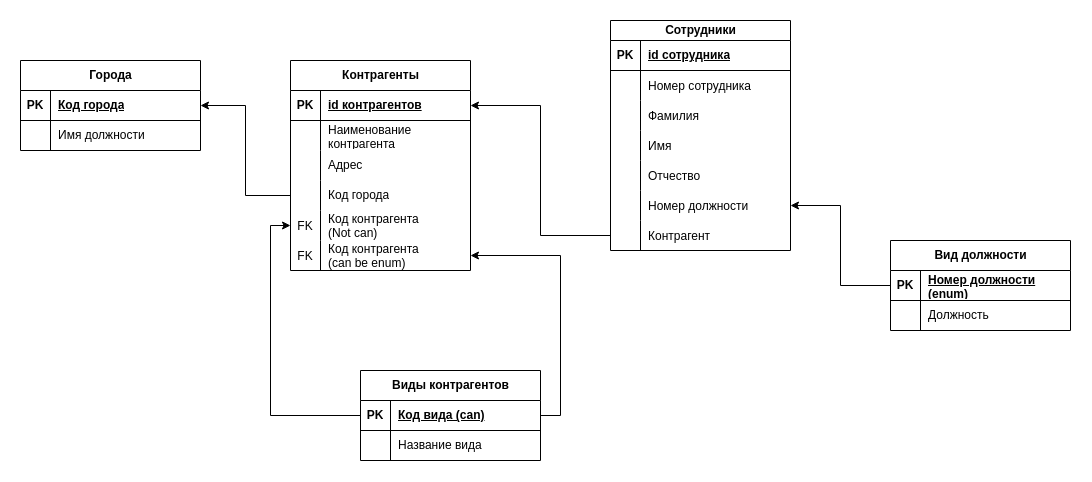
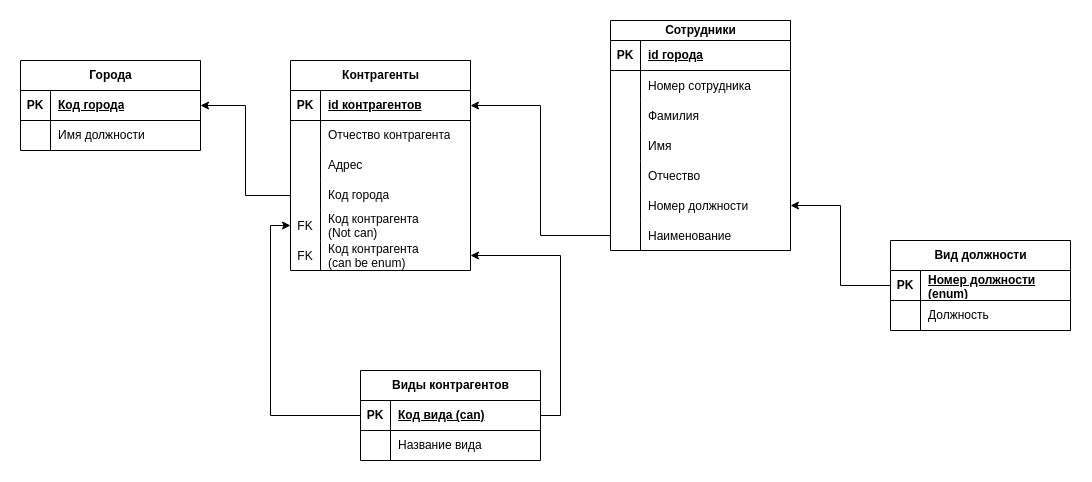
  <mxCell id="0" />
  <mxCell id="1" parent="0" />
  <mxCell id="2" value="Города" style="shape=table;startSize=30;container=1;collapsible=1;childLayout=tableLayout;fixedRows=1;rowLines=0;fontStyle=1;align=center;resizeLast=1;html=1;" vertex="1" parent="1"><mxGeometry x="20" y="60" width="180" height="90" as="geometry" /></mxCell>
  <mxCell id="3" value="" style="shape=tableRow;horizontal=0;startSize=0;swimlaneHead=0;swimlaneBody=0;fillColor=none;collapsible=0;dropTarget=0;points=[[0,0.5],[1,0.5]];portConstraint=eastwest;top=0;left=0;right=0;bottom=1;" vertex="1" parent="2"><mxGeometry y="30" width="180" height="30" as="geometry" /></mxCell>
  <mxCell id="4" value="PK" style="shape=partialRectangle;connectable=0;fillColor=none;top=0;left=0;bottom=0;right=0;fontStyle=1;overflow=hidden;whiteSpace=wrap;html=1;" vertex="1" parent="3"><mxGeometry width="30" height="30" as="geometry"><mxRectangle width="30" height="30" as="alternateBounds" /></mxGeometry></mxCell>
  <mxCell id="5" value="Код города" style="shape=partialRectangle;connectable=0;fillColor=none;top=0;left=0;bottom=0;right=0;align=left;spacingLeft=6;fontStyle=5;overflow=hidden;whiteSpace=wrap;html=1;" vertex="1" parent="3"><mxGeometry x="30" width="150" height="30" as="geometry"><mxRectangle width="150" height="30" as="alternateBounds" /></mxGeometry></mxCell>
  <mxCell id="6" value="" style="shape=tableRow;horizontal=0;startSize=0;swimlaneHead=0;swimlaneBody=0;fillColor=none;collapsible=0;dropTarget=0;points=[[0,0.5],[1,0.5]];portConstraint=eastwest;top=0;left=0;right=0;bottom=0;" vertex="1" parent="2"><mxGeometry y="60" width="180" height="30" as="geometry" /></mxCell>
  <mxCell id="7" value="" style="shape=partialRectangle;connectable=0;fillColor=none;top=0;left=0;bottom=0;right=0;editable=1;overflow=hidden;whiteSpace=wrap;html=1;" vertex="1" parent="6"><mxGeometry width="30" height="30" as="geometry"><mxRectangle width="30" height="30" as="alternateBounds" /></mxGeometry></mxCell>
  <mxCell id="8" value="Имя должности" style="shape=partialRectangle;connectable=0;fillColor=none;top=0;left=0;bottom=0;right=0;align=left;spacingLeft=6;overflow=hidden;whiteSpace=wrap;html=1;" vertex="1" parent="6"><mxGeometry x="30" width="150" height="30" as="geometry"><mxRectangle width="150" height="30" as="alternateBounds" /></mxGeometry></mxCell>
  <mxCell id="9" value="Сотрудники" style="shape=table;startSize=20;container=1;collapsible=1;childLayout=tableLayout;fixedRows=1;rowLines=0;fontStyle=1;align=center;resizeLast=1;html=1;" vertex="1" parent="1"><mxGeometry x="610" y="20" width="180" height="230" as="geometry" /></mxCell>
  <mxCell id="10" value="" style="shape=tableRow;horizontal=0;startSize=0;swimlaneHead=0;swimlaneBody=0;fillColor=none;collapsible=0;dropTarget=0;points=[[0,0.5],[1,0.5]];portConstraint=eastwest;top=0;left=0;right=0;bottom=1;" vertex="1" parent="9"><mxGeometry y="20" width="180" height="30" as="geometry" /></mxCell>
  <mxCell id="11" value="PK" style="shape=partialRectangle;connectable=0;fillColor=none;top=0;left=0;bottom=0;right=0;fontStyle=1;overflow=hidden;whiteSpace=wrap;html=1;" vertex="1" parent="10"><mxGeometry width="30" height="30" as="geometry"><mxRectangle width="30" height="30" as="alternateBounds" /></mxGeometry></mxCell>
- <mxCell id="12" value="id сотрудника" style="shape=partialRectangle;connectable=0;fillColor=none;top=0;left=0;bottom=0;right=0;align=left;spacingLeft=6;fontStyle=5;overflow=hidden;whiteSpace=wrap;html=1;" vertex="1" parent="10"><mxGeometry x="30" width="150" height="30" as="geometry"><mxRectangle width="150" height="30" as="alternateBounds" /></mxGeometry></mxCell>
+ <mxCell id="12" value="id города" style="shape=partialRectangle;connectable=0;fillColor=none;top=0;left=0;bottom=0;right=0;align=left;spacingLeft=6;fontStyle=5;overflow=hidden;whiteSpace=wrap;html=1;" vertex="1" parent="10"><mxGeometry x="30" width="150" height="30" as="geometry"><mxRectangle width="150" height="30" as="alternateBounds" /></mxGeometry></mxCell>
  <mxCell id="13" value="" style="shape=tableRow;horizontal=0;startSize=0;swimlaneHead=0;swimlaneBody=0;fillColor=none;collapsible=0;dropTarget=0;points=[[0,0.5],[1,0.5]];portConstraint=eastwest;top=0;left=0;right=0;bottom=0;" vertex="1" parent="9"><mxGeometry y="50" width="180" height="30" as="geometry" /></mxCell>
  <mxCell id="14" value="" style="shape=partialRectangle;connectable=0;fillColor=none;top=0;left=0;bottom=0;right=0;editable=1;overflow=hidden;" vertex="1" parent="13"><mxGeometry width="30" height="30" as="geometry"><mxRectangle width="30" height="30" as="alternateBounds" /></mxGeometry></mxCell>
  <mxCell id="15" value="Номер сотрудника" style="shape=partialRectangle;connectable=0;fillColor=none;top=0;left=0;bottom=0;right=0;align=left;spacingLeft=6;overflow=hidden;" vertex="1" parent="13"><mxGeometry x="30" width="150" height="30" as="geometry"><mxRectangle width="150" height="30" as="alternateBounds" /></mxGeometry></mxCell>
  <mxCell id="16" value="" style="shape=tableRow;horizontal=0;startSize=0;swimlaneHead=0;swimlaneBody=0;fillColor=none;collapsible=0;dropTarget=0;points=[[0,0.5],[1,0.5]];portConstraint=eastwest;top=0;left=0;right=0;bottom=0;" vertex="1" parent="9"><mxGeometry y="80" width="180" height="30" as="geometry" /></mxCell>
  <mxCell id="17" value="" style="shape=partialRectangle;connectable=0;fillColor=none;top=0;left=0;bottom=0;right=0;editable=1;overflow=hidden;" vertex="1" parent="16"><mxGeometry width="30" height="30" as="geometry"><mxRectangle width="30" height="30" as="alternateBounds" /></mxGeometry></mxCell>
  <mxCell id="18" value="Фамилия" style="shape=partialRectangle;connectable=0;fillColor=none;top=0;left=0;bottom=0;right=0;align=left;spacingLeft=6;overflow=hidden;" vertex="1" parent="16"><mxGeometry x="30" width="150" height="30" as="geometry"><mxRectangle width="150" height="30" as="alternateBounds" /></mxGeometry></mxCell>
  <mxCell id="19" value="" style="shape=tableRow;horizontal=0;startSize=0;swimlaneHead=0;swimlaneBody=0;fillColor=none;collapsible=0;dropTarget=0;points=[[0,0.5],[1,0.5]];portConstraint=eastwest;top=0;left=0;right=0;bottom=0;" vertex="1" parent="9"><mxGeometry y="110" width="180" height="30" as="geometry" /></mxCell>
  <mxCell id="20" value="" style="shape=partialRectangle;connectable=0;fillColor=none;top=0;left=0;bottom=0;right=0;editable=1;overflow=hidden;" vertex="1" parent="19"><mxGeometry width="30" height="30" as="geometry"><mxRectangle width="30" height="30" as="alternateBounds" /></mxGeometry></mxCell>
  <mxCell id="21" value="Имя" style="shape=partialRectangle;connectable=0;fillColor=none;top=0;left=0;bottom=0;right=0;align=left;spacingLeft=6;overflow=hidden;" vertex="1" parent="19"><mxGeometry x="30" width="150" height="30" as="geometry"><mxRectangle width="150" height="30" as="alternateBounds" /></mxGeometry></mxCell>
  <mxCell id="22" value="" style="shape=tableRow;horizontal=0;startSize=0;swimlaneHead=0;swimlaneBody=0;fillColor=none;collapsible=0;dropTarget=0;points=[[0,0.5],[1,0.5]];portConstraint=eastwest;top=0;left=0;right=0;bottom=0;" vertex="1" parent="9"><mxGeometry y="140" width="180" height="30" as="geometry" /></mxCell>
  <mxCell id="23" value="" style="shape=partialRectangle;connectable=0;fillColor=none;top=0;left=0;bottom=0;right=0;editable=1;overflow=hidden;" vertex="1" parent="22"><mxGeometry width="30" height="30" as="geometry"><mxRectangle width="30" height="30" as="alternateBounds" /></mxGeometry></mxCell>
  <mxCell id="24" value="Отчество" style="shape=partialRectangle;connectable=0;fillColor=none;top=0;left=0;bottom=0;right=0;align=left;spacingLeft=6;overflow=hidden;" vertex="1" parent="22"><mxGeometry x="30" width="150" height="30" as="geometry"><mxRectangle width="150" height="30" as="alternateBounds" /></mxGeometry></mxCell>
  <mxCell id="25" value="" style="shape=tableRow;horizontal=0;startSize=0;swimlaneHead=0;swimlaneBody=0;fillColor=none;collapsible=0;dropTarget=0;points=[[0,0.5],[1,0.5]];portConstraint=eastwest;top=0;left=0;right=0;bottom=0;" vertex="1" parent="9"><mxGeometry y="170" width="180" height="30" as="geometry" /></mxCell>
  <mxCell id="26" value="" style="shape=partialRectangle;connectable=0;fillColor=none;top=0;left=0;bottom=0;right=0;editable=1;overflow=hidden;" vertex="1" parent="25"><mxGeometry width="30" height="30" as="geometry"><mxRectangle width="30" height="30" as="alternateBounds" /></mxGeometry></mxCell>
  <mxCell id="27" value="Номер должности" style="shape=partialRectangle;connectable=0;fillColor=none;top=0;left=0;bottom=0;right=0;align=left;spacingLeft=6;overflow=hidden;" vertex="1" parent="25"><mxGeometry x="30" width="150" height="30" as="geometry"><mxRectangle width="150" height="30" as="alternateBounds" /></mxGeometry></mxCell>
  <mxCell id="28" value="" style="shape=tableRow;horizontal=0;startSize=0;swimlaneHead=0;swimlaneBody=0;fillColor=none;collapsible=0;dropTarget=0;points=[[0,0.5],[1,0.5]];portConstraint=eastwest;top=0;left=0;right=0;bottom=0;" vertex="1" parent="9"><mxGeometry y="200" width="180" height="30" as="geometry" /></mxCell>
  <mxCell id="29" value="" style="shape=partialRectangle;connectable=0;fillColor=none;top=0;left=0;bottom=0;right=0;editable=1;overflow=hidden;" vertex="1" parent="28"><mxGeometry width="30" height="30" as="geometry"><mxRectangle width="30" height="30" as="alternateBounds" /></mxGeometry></mxCell>
- <mxCell id="30" value="Контрагент" style="shape=partialRectangle;connectable=0;fillColor=none;top=0;left=0;bottom=0;right=0;align=left;spacingLeft=6;overflow=hidden;" vertex="1" parent="28"><mxGeometry x="30" width="150" height="30" as="geometry"><mxRectangle width="150" height="30" as="alternateBounds" /></mxGeometry></mxCell>
+ <mxCell id="30" value="Наименование" style="shape=partialRectangle;connectable=0;fillColor=none;top=0;left=0;bottom=0;right=0;align=left;spacingLeft=6;overflow=hidden;" vertex="1" parent="28"><mxGeometry x="30" width="150" height="30" as="geometry"><mxRectangle width="150" height="30" as="alternateBounds" /></mxGeometry></mxCell>
  <mxCell id="31" value="Вид должности" style="shape=table;startSize=30;container=1;collapsible=1;childLayout=tableLayout;fixedRows=1;rowLines=0;fontStyle=1;align=center;resizeLast=1;html=1;" vertex="1" parent="1"><mxGeometry x="890" y="240" width="180" height="90" as="geometry" /></mxCell>
  <mxCell id="32" value="" style="shape=tableRow;horizontal=0;startSize=0;swimlaneHead=0;swimlaneBody=0;fillColor=none;collapsible=0;dropTarget=0;points=[[0,0.5],[1,0.5]];portConstraint=eastwest;top=0;left=0;right=0;bottom=1;" vertex="1" parent="31"><mxGeometry y="30" width="180" height="30" as="geometry" /></mxCell>
  <mxCell id="33" value="PK" style="shape=partialRectangle;connectable=0;fillColor=none;top=0;left=0;bottom=0;right=0;fontStyle=1;overflow=hidden;whiteSpace=wrap;html=1;" vertex="1" parent="32"><mxGeometry width="30" height="30" as="geometry"><mxRectangle width="30" height="30" as="alternateBounds" /></mxGeometry></mxCell>
  <mxCell id="34" value="Номер должности (enum)" style="shape=partialRectangle;connectable=0;fillColor=none;top=0;left=0;bottom=0;right=0;align=left;spacingLeft=6;fontStyle=5;overflow=hidden;whiteSpace=wrap;html=1;" vertex="1" parent="32"><mxGeometry x="30" width="150" height="30" as="geometry"><mxRectangle width="150" height="30" as="alternateBounds" /></mxGeometry></mxCell>
  <mxCell id="35" value="" style="shape=tableRow;horizontal=0;startSize=0;swimlaneHead=0;swimlaneBody=0;fillColor=none;collapsible=0;dropTarget=0;points=[[0,0.5],[1,0.5]];portConstraint=eastwest;top=0;left=0;right=0;bottom=0;" vertex="1" parent="31"><mxGeometry y="60" width="180" height="30" as="geometry" /></mxCell>
  <mxCell id="36" value="" style="shape=partialRectangle;connectable=0;fillColor=none;top=0;left=0;bottom=0;right=0;editable=1;overflow=hidden;whiteSpace=wrap;html=1;" vertex="1" parent="35"><mxGeometry width="30" height="30" as="geometry"><mxRectangle width="30" height="30" as="alternateBounds" /></mxGeometry></mxCell>
  <mxCell id="37" value="Должность" style="shape=partialRectangle;connectable=0;fillColor=none;top=0;left=0;bottom=0;right=0;align=left;spacingLeft=6;overflow=hidden;whiteSpace=wrap;html=1;" vertex="1" parent="35"><mxGeometry x="30" width="150" height="30" as="geometry"><mxRectangle width="150" height="30" as="alternateBounds" /></mxGeometry></mxCell>
  <mxCell id="38" value="Контрагенты" style="shape=table;startSize=30;container=1;collapsible=1;childLayout=tableLayout;fixedRows=1;rowLines=0;fontStyle=1;align=center;resizeLast=1;html=1;" vertex="1" parent="1"><mxGeometry x="290" y="60" width="180" height="210" as="geometry" /></mxCell>
  <mxCell id="39" value="" style="shape=tableRow;horizontal=0;startSize=0;swimlaneHead=0;swimlaneBody=0;fillColor=none;collapsible=0;dropTarget=0;points=[[0,0.5],[1,0.5]];portConstraint=eastwest;top=0;left=0;right=0;bottom=1;" vertex="1" parent="38"><mxGeometry y="30" width="180" height="30" as="geometry" /></mxCell>
  <mxCell id="40" value="PK" style="shape=partialRectangle;connectable=0;fillColor=none;top=0;left=0;bottom=0;right=0;fontStyle=1;overflow=hidden;whiteSpace=wrap;html=1;" vertex="1" parent="39"><mxGeometry width="30" height="30" as="geometry"><mxRectangle width="30" height="30" as="alternateBounds" /></mxGeometry></mxCell>
  <mxCell id="41" value="id контрагентов" style="shape=partialRectangle;connectable=0;fillColor=none;top=0;left=0;bottom=0;right=0;align=left;spacingLeft=6;fontStyle=5;overflow=hidden;whiteSpace=wrap;html=1;" vertex="1" parent="39"><mxGeometry x="30" width="150" height="30" as="geometry"><mxRectangle width="150" height="30" as="alternateBounds" /></mxGeometry></mxCell>
  <mxCell id="42" value="" style="shape=tableRow;horizontal=0;startSize=0;swimlaneHead=0;swimlaneBody=0;fillColor=none;collapsible=0;dropTarget=0;points=[[0,0.5],[1,0.5]];portConstraint=eastwest;top=0;left=0;right=0;bottom=0;" vertex="1" parent="38"><mxGeometry y="60" width="180" height="30" as="geometry" /></mxCell>
  <mxCell id="43" value="" style="shape=partialRectangle;connectable=0;fillColor=none;top=0;left=0;bottom=0;right=0;editable=1;overflow=hidden;whiteSpace=wrap;html=1;" vertex="1" parent="42"><mxGeometry width="30" height="30" as="geometry"><mxRectangle width="30" height="30" as="alternateBounds" /></mxGeometry></mxCell>
- <mxCell id="44" value="Наименование контрагента" style="shape=partialRectangle;connectable=0;fillColor=none;top=0;left=0;bottom=0;right=0;align=left;spacingLeft=6;overflow=hidden;whiteSpace=wrap;html=1;" vertex="1" parent="42"><mxGeometry x="30" width="150" height="30" as="geometry"><mxRectangle width="150" height="30" as="alternateBounds" /></mxGeometry></mxCell>
+ <mxCell id="44" value="Отчество контрагента" style="shape=partialRectangle;connectable=0;fillColor=none;top=0;left=0;bottom=0;right=0;align=left;spacingLeft=6;overflow=hidden;whiteSpace=wrap;html=1;" vertex="1" parent="42"><mxGeometry x="30" width="150" height="30" as="geometry"><mxRectangle width="150" height="30" as="alternateBounds" /></mxGeometry></mxCell>
  <mxCell id="45" value="" style="shape=tableRow;horizontal=0;startSize=0;swimlaneHead=0;swimlaneBody=0;fillColor=none;collapsible=0;dropTarget=0;points=[[0,0.5],[1,0.5]];portConstraint=eastwest;top=0;left=0;right=0;bottom=0;" vertex="1" parent="38"><mxGeometry y="90" width="180" height="30" as="geometry" /></mxCell>
  <mxCell id="46" value="" style="shape=partialRectangle;connectable=0;fillColor=none;top=0;left=0;bottom=0;right=0;editable=1;overflow=hidden;whiteSpace=wrap;html=1;" vertex="1" parent="45"><mxGeometry width="30" height="30" as="geometry"><mxRectangle width="30" height="30" as="alternateBounds" /></mxGeometry></mxCell>
  <mxCell id="47" value="Адрес" style="shape=partialRectangle;connectable=0;fillColor=none;top=0;left=0;bottom=0;right=0;align=left;spacingLeft=6;overflow=hidden;whiteSpace=wrap;html=1;" vertex="1" parent="45"><mxGeometry x="30" width="150" height="30" as="geometry"><mxRectangle width="150" height="30" as="alternateBounds" /></mxGeometry></mxCell>
  <mxCell id="48" value="" style="shape=tableRow;horizontal=0;startSize=0;swimlaneHead=0;swimlaneBody=0;fillColor=none;collapsible=0;dropTarget=0;points=[[0,0.5],[1,0.5]];portConstraint=eastwest;top=0;left=0;right=0;bottom=0;" vertex="1" parent="38"><mxGeometry y="120" width="180" height="30" as="geometry" /></mxCell>
  <mxCell id="49" value="" style="shape=partialRectangle;connectable=0;fillColor=none;top=0;left=0;bottom=0;right=0;editable=1;overflow=hidden;whiteSpace=wrap;html=1;" vertex="1" parent="48"><mxGeometry width="30" height="30" as="geometry"><mxRectangle width="30" height="30" as="alternateBounds" /></mxGeometry></mxCell>
  <mxCell id="50" value="Код города" style="shape=partialRectangle;connectable=0;fillColor=none;top=0;left=0;bottom=0;right=0;align=left;spacingLeft=6;overflow=hidden;whiteSpace=wrap;html=1;" vertex="1" parent="48"><mxGeometry x="30" width="150" height="30" as="geometry"><mxRectangle width="150" height="30" as="alternateBounds" /></mxGeometry></mxCell>
  <mxCell id="51" value="" style="shape=tableRow;horizontal=0;startSize=0;swimlaneHead=0;swimlaneBody=0;fillColor=none;collapsible=0;dropTarget=0;points=[[0,0.5],[1,0.5]];portConstraint=eastwest;top=0;left=0;right=0;bottom=0;" vertex="1" parent="38"><mxGeometry y="150" width="180" height="30" as="geometry" /></mxCell>
  <mxCell id="52" value="FK" style="shape=partialRectangle;connectable=0;fillColor=none;top=0;left=0;bottom=0;right=0;editable=1;overflow=hidden;" vertex="1" parent="51"><mxGeometry width="30" height="30" as="geometry"><mxRectangle width="30" height="30" as="alternateBounds" /></mxGeometry></mxCell>
  <mxCell id="53" value="Код контрагента&#10;(Not can)" style="shape=partialRectangle;connectable=0;fillColor=none;top=0;left=0;bottom=0;right=0;align=left;spacingLeft=6;overflow=hidden;" vertex="1" parent="51"><mxGeometry x="30" width="150" height="30" as="geometry"><mxRectangle width="150" height="30" as="alternateBounds" /></mxGeometry></mxCell>
  <mxCell id="54" value="" style="shape=tableRow;horizontal=0;startSize=0;swimlaneHead=0;swimlaneBody=0;fillColor=none;collapsible=0;dropTarget=0;points=[[0,0.5],[1,0.5]];portConstraint=eastwest;top=0;left=0;right=0;bottom=0;" vertex="1" parent="38"><mxGeometry y="180" width="180" height="30" as="geometry" /></mxCell>
  <mxCell id="55" value="FK" style="shape=partialRectangle;connectable=0;fillColor=none;top=0;left=0;bottom=0;right=0;editable=1;overflow=hidden;" vertex="1" parent="54"><mxGeometry width="30" height="30" as="geometry"><mxRectangle width="30" height="30" as="alternateBounds" /></mxGeometry></mxCell>
  <mxCell id="56" value="Код контрагента&#10;(can be enum)" style="shape=partialRectangle;connectable=0;fillColor=none;top=0;left=0;bottom=0;right=0;align=left;spacingLeft=6;overflow=hidden;" vertex="1" parent="54"><mxGeometry x="30" width="150" height="30" as="geometry"><mxRectangle width="150" height="30" as="alternateBounds" /></mxGeometry></mxCell>
  <mxCell id="57" value="Виды контрагентов" style="shape=table;startSize=30;container=1;collapsible=1;childLayout=tableLayout;fixedRows=1;rowLines=0;fontStyle=1;align=center;resizeLast=1;html=1;" vertex="1" parent="1"><mxGeometry x="360" y="370" width="180" height="90" as="geometry" /></mxCell>
  <mxCell id="58" value="" style="shape=tableRow;horizontal=0;startSize=0;swimlaneHead=0;swimlaneBody=0;fillColor=none;collapsible=0;dropTarget=0;points=[[0,0.5],[1,0.5]];portConstraint=eastwest;top=0;left=0;right=0;bottom=1;" vertex="1" parent="57"><mxGeometry y="30" width="180" height="30" as="geometry" /></mxCell>
  <mxCell id="59" value="PK" style="shape=partialRectangle;connectable=0;fillColor=none;top=0;left=0;bottom=0;right=0;fontStyle=1;overflow=hidden;whiteSpace=wrap;html=1;" vertex="1" parent="58"><mxGeometry width="30" height="30" as="geometry"><mxRectangle width="30" height="30" as="alternateBounds" /></mxGeometry></mxCell>
  <mxCell id="60" value="Код вида (can)" style="shape=partialRectangle;connectable=0;fillColor=none;top=0;left=0;bottom=0;right=0;align=left;spacingLeft=6;fontStyle=5;overflow=hidden;whiteSpace=wrap;html=1;" vertex="1" parent="58"><mxGeometry x="30" width="150" height="30" as="geometry"><mxRectangle width="150" height="30" as="alternateBounds" /></mxGeometry></mxCell>
  <mxCell id="61" value="" style="shape=tableRow;horizontal=0;startSize=0;swimlaneHead=0;swimlaneBody=0;fillColor=none;collapsible=0;dropTarget=0;points=[[0,0.5],[1,0.5]];portConstraint=eastwest;top=0;left=0;right=0;bottom=0;" vertex="1" parent="57"><mxGeometry y="60" width="180" height="30" as="geometry" /></mxCell>
  <mxCell id="62" value="" style="shape=partialRectangle;connectable=0;fillColor=none;top=0;left=0;bottom=0;right=0;editable=1;overflow=hidden;whiteSpace=wrap;html=1;" vertex="1" parent="61"><mxGeometry width="30" height="30" as="geometry"><mxRectangle width="30" height="30" as="alternateBounds" /></mxGeometry></mxCell>
  <mxCell id="63" value="Название вида" style="shape=partialRectangle;connectable=0;fillColor=none;top=0;left=0;bottom=0;right=0;align=left;spacingLeft=6;overflow=hidden;whiteSpace=wrap;html=1;" vertex="1" parent="61"><mxGeometry x="30" width="150" height="30" as="geometry"><mxRectangle width="150" height="30" as="alternateBounds" /></mxGeometry></mxCell>
  <mxCell id="64" style="edgeStyle=orthogonalEdgeStyle;rounded=0;orthogonalLoop=1;jettySize=auto;html=1;entryX=1;entryY=0.5;entryDx=0;entryDy=0;" edge="1" parent="1" source="28" target="39"><mxGeometry relative="1" as="geometry" /></mxCell>
  <mxCell id="65" style="edgeStyle=orthogonalEdgeStyle;rounded=0;orthogonalLoop=1;jettySize=auto;html=1;entryX=1;entryY=0.5;entryDx=0;entryDy=0;" edge="1" parent="1" source="48" target="3"><mxGeometry relative="1" as="geometry" /></mxCell>
  <mxCell id="66" style="edgeStyle=orthogonalEdgeStyle;rounded=0;orthogonalLoop=1;jettySize=auto;html=1;exitX=0;exitY=0.5;exitDx=0;exitDy=0;entryX=1;entryY=0.5;entryDx=0;entryDy=0;" edge="1" parent="1" source="32" target="25"><mxGeometry relative="1" as="geometry" /></mxCell>
  <mxCell id="67" style="edgeStyle=orthogonalEdgeStyle;rounded=0;orthogonalLoop=1;jettySize=auto;html=1;entryX=0;entryY=0.5;entryDx=0;entryDy=0;" edge="1" parent="1" source="58" target="51"><mxGeometry relative="1" as="geometry" /></mxCell>
  <mxCell id="68" style="edgeStyle=orthogonalEdgeStyle;rounded=0;orthogonalLoop=1;jettySize=auto;html=1;exitX=1;exitY=0.5;exitDx=0;exitDy=0;entryX=1;entryY=0.5;entryDx=0;entryDy=0;" edge="1" parent="1" source="58" target="54"><mxGeometry relative="1" as="geometry" /></mxCell>
